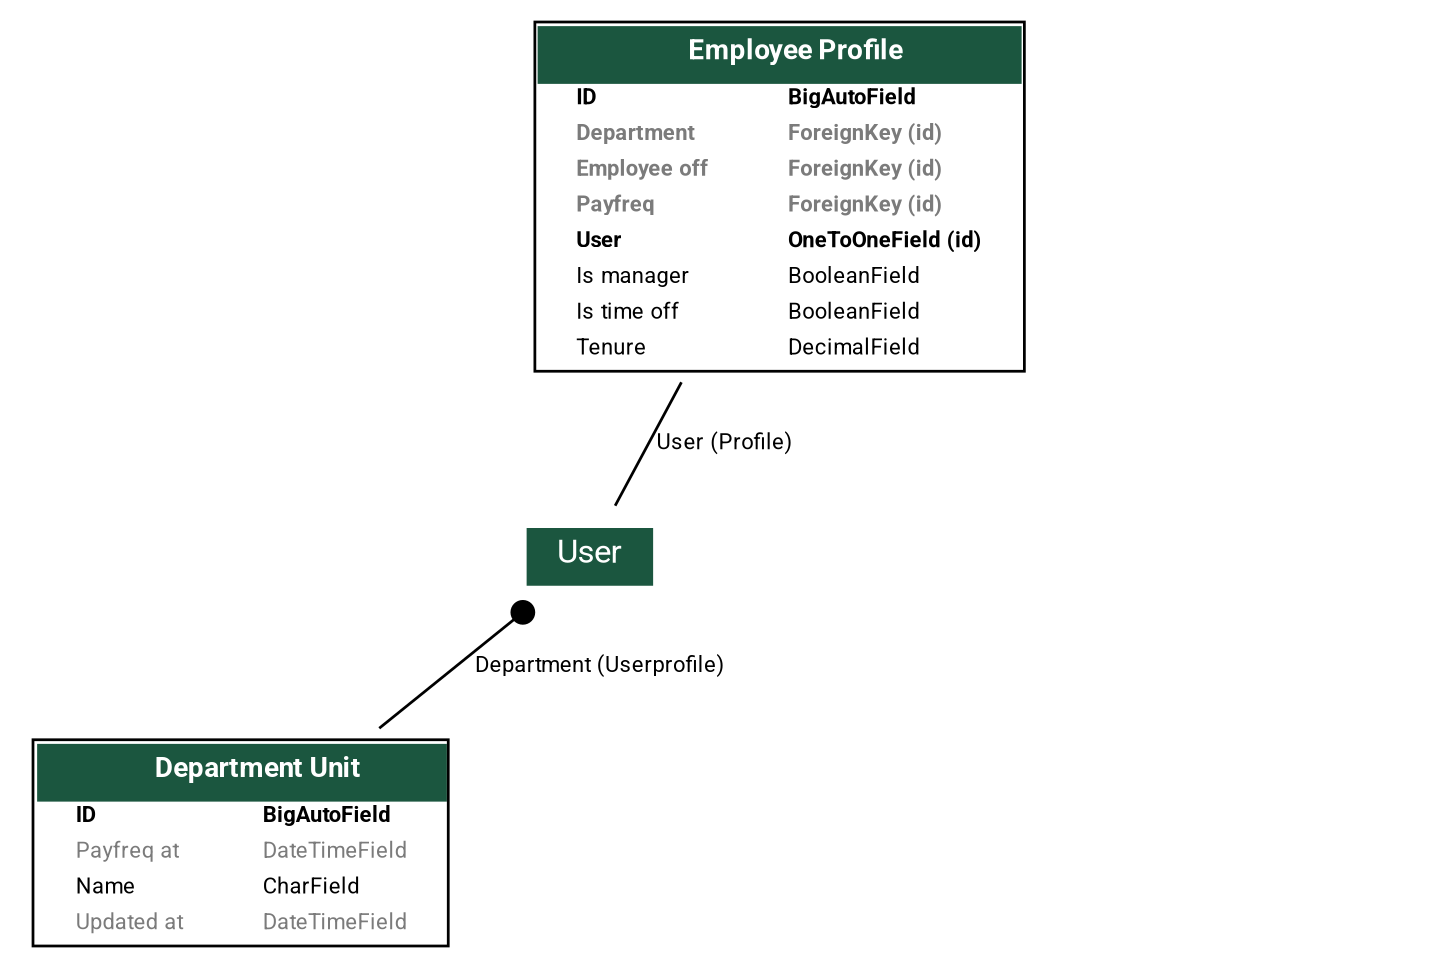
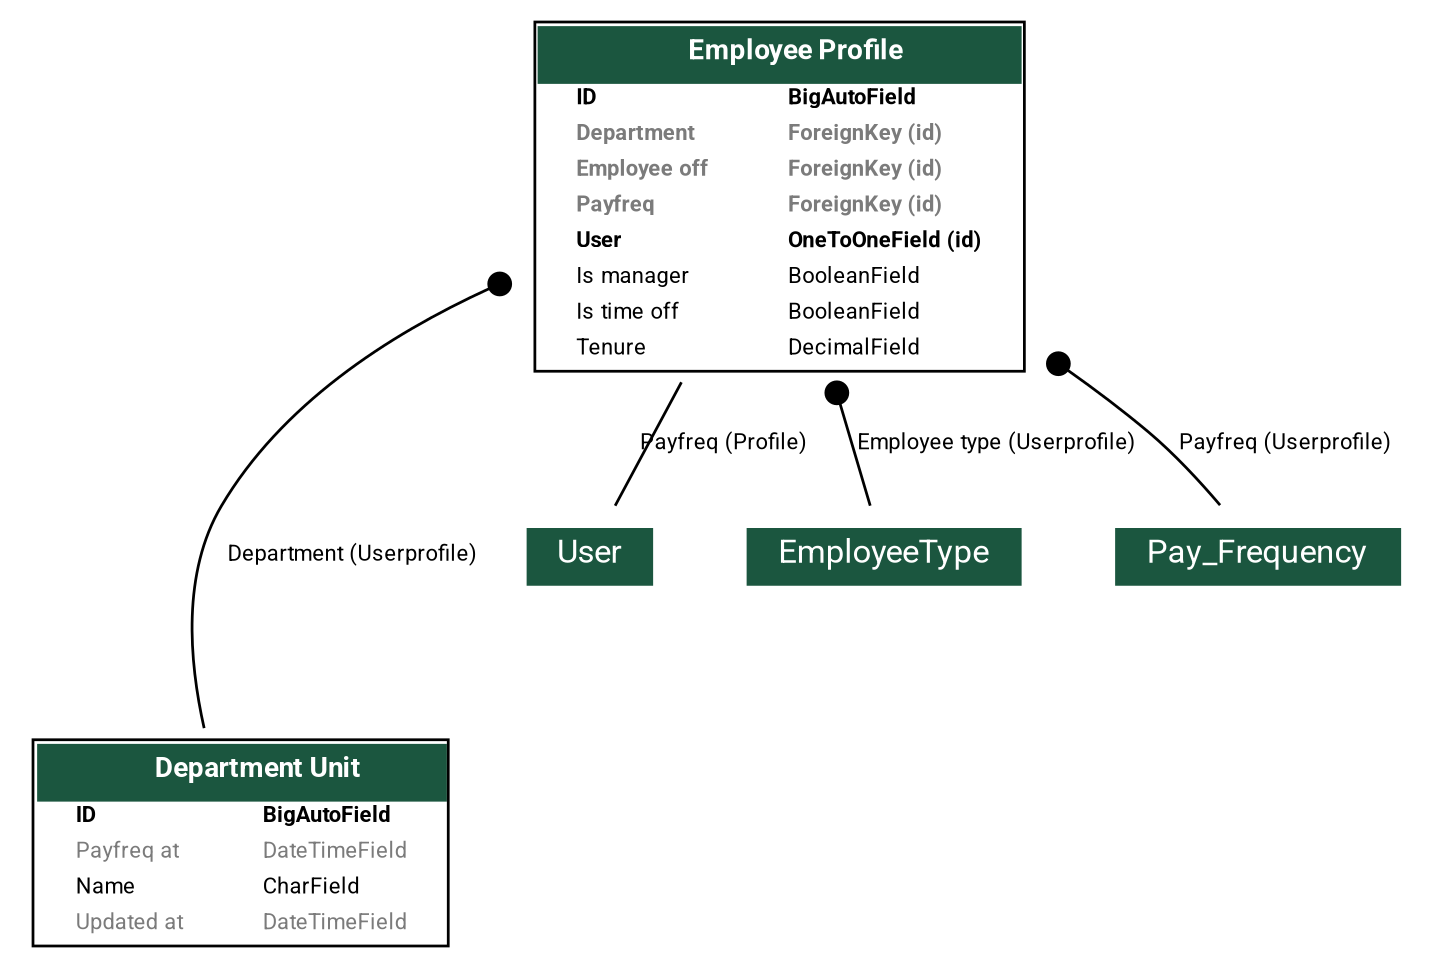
  digraph {
    fontname=Roboto
    fontsize=8
    rankdir=TB
    splines=true
    node [fontname=Roboto fontsize=8 shape=plaintext]
    edge [arrowhead=none arrowtail=dot dir=both fontname=Roboto fontsize=8]
    n1 [height=1.1562 label=<     <TABLE BGCOLOR="white" BORDER="1" CELLBORDER="0" CELLSPACING="0">     <TR><TD COLSPAN="2" CELLPADDING="5" ALIGN="CENTER" BGCOLOR="#1b563f">     <FONT FACE="Roboto" COLOR="white" POINT-SIZE="10"><B>     Department Unit     </B></FONT></TD></TR>           <TR><TD ALIGN="LEFT" BORDER="0">     <FONT FACE="Roboto"><B>ID</B></FONT>     </TD><TD ALIGN="LEFT">     <FONT FACE="Roboto"><B>BigAutoField</B></FONT>     </TD></TR>              <TR><TD ALIGN="LEFT" BORDER="0">     <FONT COLOR="#7B7B7B" FACE="Roboto">Payfreq at</FONT>     </TD><TD ALIGN="LEFT">     <FONT COLOR="#7B7B7B" FACE="Roboto">DateTimeField</FONT>     </TD></TR>              <TR><TD ALIGN="LEFT" BORDER="0">     <FONT FACE="Roboto">Name</FONT>     </TD><TD ALIGN="LEFT">     <FONT FACE="Roboto">CharField</FONT>     </TD></TR>              <TR><TD ALIGN="LEFT" BORDER="0">     <FONT COLOR="#7B7B7B" FACE="Roboto">Updated at</FONT>     </TD><TD ALIGN="LEFT">     <FONT COLOR="#7B7B7B" FACE="Roboto">DateTimeField</FONT>     </TD></TR>           </TABLE>     > width=2.1424]
    n2 [height=1.8785 label=<     <TABLE BGCOLOR="white" BORDER="1" CELLBORDER="0" CELLSPACING="0">     <TR><TD COLSPAN="2" CELLPADDING="5" ALIGN="CENTER" BGCOLOR="#1b563f">     <FONT FACE="Roboto" COLOR="white" POINT-SIZE="10"><B>     Employee Profile     </B></FONT></TD></TR>           <TR><TD ALIGN="LEFT" BORDER="0">     <FONT FACE="Roboto"><B>ID</B></FONT>     </TD><TD ALIGN="LEFT">     <FONT FACE="Roboto"><B>BigAutoField</B></FONT>     </TD></TR>              <TR><TD ALIGN="LEFT" BORDER="0">     <FONT COLOR="#7B7B7B" FACE="Roboto"><B>Department</B></FONT>     </TD><TD ALIGN="LEFT">     <FONT COLOR="#7B7B7B" FACE="Roboto"><B>ForeignKey (id)</B></FONT>     </TD></TR>              <TR><TD ALIGN="LEFT" BORDER="0">     <FONT COLOR="#7B7B7B" FACE="Roboto"><B>Employee off</B></FONT>     </TD><TD ALIGN="LEFT">     <FONT COLOR="#7B7B7B" FACE="Roboto"><B>ForeignKey (id)</B></FONT>     </TD></TR>              <TR><TD ALIGN="LEFT" BORDER="0">     <FONT COLOR="#7B7B7B" FACE="Roboto"><B>Payfreq</B></FONT>     </TD><TD ALIGN="LEFT">     <FONT COLOR="#7B7B7B" FACE="Roboto"><B>ForeignKey (id)</B></FONT>     </TD></TR>              <TR><TD ALIGN="LEFT" BORDER="0">     <FONT FACE="Roboto"><B>User</B></FONT>     </TD><TD ALIGN="LEFT">     <FONT FACE="Roboto"><B>OneToOneField (id)</B></FONT>     </TD></TR>              <TR><TD ALIGN="LEFT" BORDER="0">     <FONT FACE="Roboto">Is manager</FONT>     </TD><TD ALIGN="LEFT">     <FONT FACE="Roboto">BooleanField</FONT>     </TD></TR>              <TR><TD ALIGN="LEFT" BORDER="0">     <FONT FACE="Roboto">Is time off</FONT>     </TD><TD ALIGN="LEFT">     <FONT FACE="Roboto">BooleanField</FONT>     </TD></TR>              <TR><TD ALIGN="LEFT" BORDER="0">     <FONT FACE="Roboto">Tenure</FONT>     </TD><TD ALIGN="LEFT">     <FONT FACE="Roboto">DecimalField</FONT>     </TD></TR>           </TABLE>     > width=2.7153]
    n3 [height=0.5 label=<   <TABLE BGCOLOR="white" BORDER="0" CELLBORDER="0" CELLSPACING="0">   <TR><TD COLSPAN="2" CELLPADDING="4" ALIGN="CENTER" BGCOLOR="#1b563f">   <FONT FACE="Roboto" POINT-SIZE="12" COLOR="white">User</FONT>   </TD></TR>   </TABLE>   > width=0.8125]
-   n3 -> n1 [label=" Department (Userprofile)"]
-   n2 -> n3 [arrowtail=none label=" User (Profile)"]
+   n4 [height=0.5 label=<   <TABLE BGCOLOR="white" BORDER="0" CELLBORDER="0" CELLSPACING="0">   <TR><TD COLSPAN="2" CELLPADDING="4" ALIGN="CENTER" BGCOLOR="#1b563f">   <FONT FACE="Roboto" POINT-SIZE="12" COLOR="white">EmployeeType</FONT>   </TD></TR>   </TABLE>   > width=1.5729]
+   n5 [height=0.5 label=<   <TABLE BGCOLOR="white" BORDER="0" CELLBORDER="0" CELLSPACING="0">   <TR><TD COLSPAN="2" CELLPADDING="4" ALIGN="CENTER" BGCOLOR="#1b563f">   <FONT FACE="Roboto" POINT-SIZE="12" COLOR="white">Pay_Frequency</FONT>   </TD></TR>   </TABLE>   > width=1.6354]
+   n2 -> n1 [label=" Department (Userprofile)"]
+   n2 -> n3 [arrowtail=none label=" Payfreq (Profile)"]
+   n2 -> n4 [label=" Employee type (Userprofile)"]
+   n2 -> n5 [label=" Payfreq (Userprofile)"]
  }
